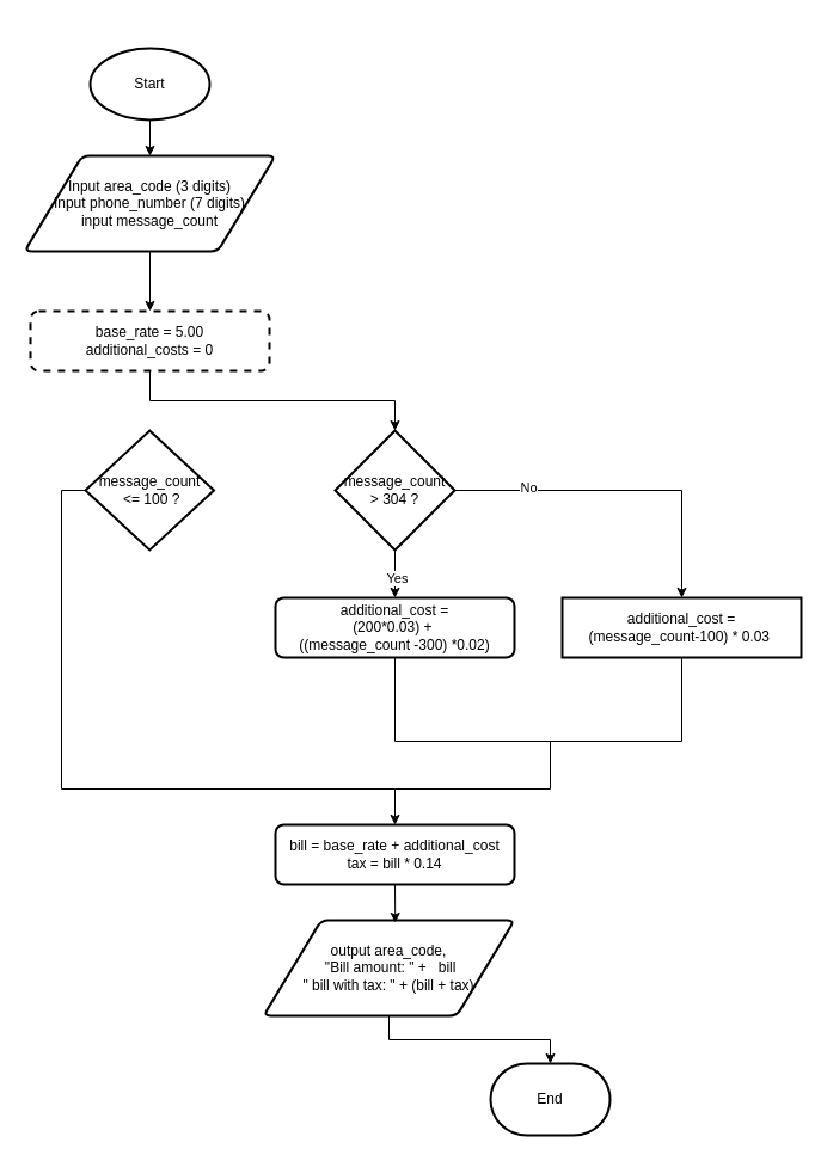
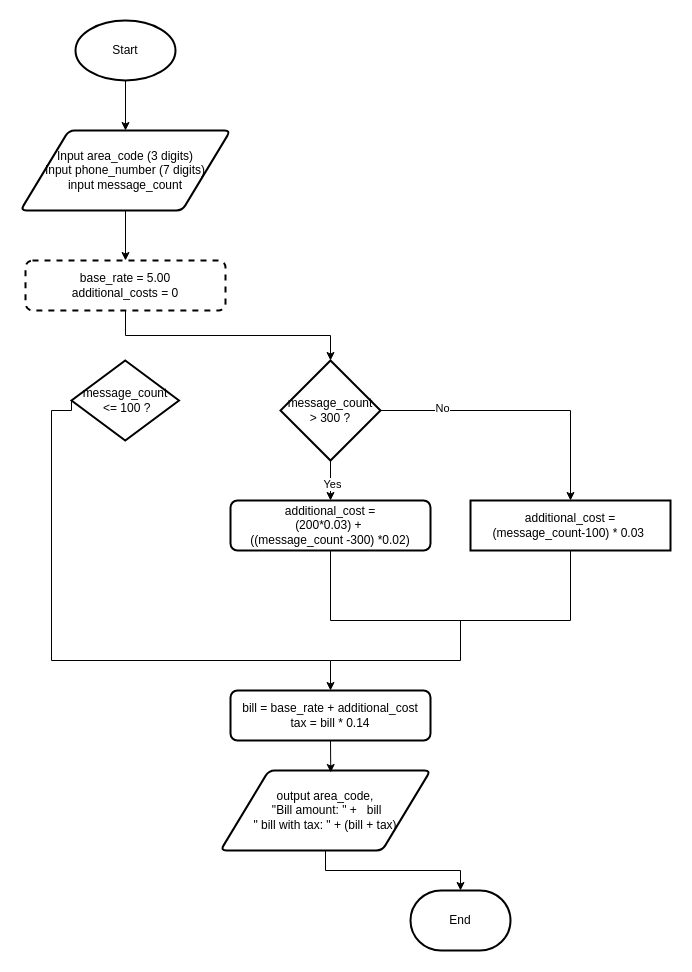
  <mxCell id="0" />
  <mxCell id="1" parent="0" />
  <mxCell id="2" style="edgeStyle=orthogonalEdgeStyle;rounded=0;orthogonalLoop=1;jettySize=auto;html=1;exitX=0.5;exitY=1;exitDx=0;exitDy=0;exitPerimeter=0;entryX=0.5;entryY=0;entryDx=0;entryDy=0;" edge="1" parent="1" source="3" target="5"><mxGeometry relative="1" as="geometry" /></mxCell>
- <mxCell id="3" value="Start" style="strokeWidth=2;html=1;shape=mxgraph.flowchart.start_1;whiteSpace=wrap;" vertex="1" parent="1"><mxGeometry x="75" y="40" width="100" height="60" as="geometry" /></mxCell>
+ <mxCell id="3" value="Start" style="strokeWidth=2;html=1;shape=mxgraph.flowchart.start_1;whiteSpace=wrap;" vertex="1" parent="1"><mxGeometry x="75" y="20" width="100" height="60" as="geometry" /></mxCell>
  <mxCell id="4" style="edgeStyle=orthogonalEdgeStyle;rounded=0;orthogonalLoop=1;jettySize=auto;html=1;exitX=0.5;exitY=1;exitDx=0;exitDy=0;entryX=0.5;entryY=0;entryDx=0;entryDy=0;" edge="1" parent="1" source="5" target="6"><mxGeometry relative="1" as="geometry" /></mxCell>
  <mxCell id="5" value="Input area_code (3 digits)&lt;div&gt;Input phone_number (7 digits)&lt;/div&gt;&lt;div&gt;input message_count&lt;/div&gt;" style="shape=parallelogram;html=1;strokeWidth=2;perimeter=parallelogramPerimeter;whiteSpace=wrap;rounded=1;arcSize=12;size=0.23;" vertex="1" parent="1"><mxGeometry x="20" y="130" width="210" height="80" as="geometry" /></mxCell>
  <mxCell id="6" value="base_rate = 5.00&lt;div&gt;additional_costs = 0&lt;/div&gt;" style="rounded=1;whiteSpace=wrap;html=1;absoluteArcSize=1;arcSize=14;strokeWidth=2;dashed=1;" vertex="1" parent="1"><mxGeometry x="25" y="260" width="200" height="50" as="geometry" /></mxCell>
  <mxCell id="7" value="End" style="strokeWidth=2;html=1;shape=mxgraph.flowchart.terminator;whiteSpace=wrap;" vertex="1" parent="1"><mxGeometry x="410" y="890" width="100" height="60" as="geometry" /></mxCell>
  <mxCell id="8" style="edgeStyle=orthogonalEdgeStyle;rounded=0;orthogonalLoop=1;jettySize=auto;html=1;exitX=0;exitY=0.5;exitDx=0;exitDy=0;exitPerimeter=0;entryX=0.5;entryY=0;entryDx=0;entryDy=0;" edge="1" parent="1" source="9" target="12"><mxGeometry relative="1" as="geometry"><Array as="points"><mxPoint x="51" y="410" /><mxPoint x="51" y="660" /><mxPoint x="330" y="660" /></Array></mxGeometry></mxCell>
- <mxCell id="9" value="message_count&lt;div&gt;&amp;nbsp;&amp;lt;=&amp;nbsp;&lt;span style=&quot;background-color: transparent; color: light-dark(rgb(0, 0, 0), rgb(255, 255, 255));&quot;&gt;100 ?&lt;/span&gt;&lt;/div&gt;" style="strokeWidth=2;html=1;shape=mxgraph.flowchart.decision;whiteSpace=wrap;" vertex="1" parent="1"><mxGeometry x="71" y="360" width="107.5" height="100" as="geometry" /></mxCell>
+ <mxCell id="9" value="message_count&lt;div&gt;&amp;nbsp;&amp;lt;=&amp;nbsp;&lt;span style=&quot;background-color: transparent; color: light-dark(rgb(0, 0, 0), rgb(255, 255, 255));&quot;&gt;100 ?&lt;/span&gt;&lt;/div&gt;" style="strokeWidth=2;html=1;shape=mxgraph.flowchart.decision;whiteSpace=wrap;" vertex="1" parent="1"><mxGeometry x="71" y="360" width="107.5" height="80" as="geometry" /></mxCell>
  <mxCell id="10" style="edgeStyle=orthogonalEdgeStyle;rounded=0;orthogonalLoop=1;jettySize=auto;html=1;" edge="1" parent="1" source="11" target="7"><mxGeometry relative="1" as="geometry" /></mxCell>
  <mxCell id="11" value="output area_code,&lt;div&gt;&amp;nbsp;&quot;Bill amount: &quot; +&amp;nbsp;&lt;span style=&quot;background-color: transparent; color: light-dark(rgb(0, 0, 0), rgb(255, 255, 255));&quot;&gt;&amp;nbsp; bill&lt;/span&gt;&lt;div&gt;&lt;div&gt;&quot; bill with tax: &quot; + (bill + tax)&lt;/div&gt;&lt;/div&gt;&lt;/div&gt;" style="shape=parallelogram;html=1;strokeWidth=2;perimeter=parallelogramPerimeter;whiteSpace=wrap;rounded=1;arcSize=12;size=0.23;" vertex="1" parent="1"><mxGeometry x="220" y="770" width="210" height="80" as="geometry" /></mxCell>
  <mxCell id="12" value="bill = base_rate + additional_cost&lt;div&gt;tax = bill * 0.14&lt;/div&gt;" style="rounded=1;whiteSpace=wrap;html=1;absoluteArcSize=1;arcSize=14;strokeWidth=2;" vertex="1" parent="1"><mxGeometry x="230" y="690" width="200" height="50" as="geometry" /></mxCell>
  <mxCell id="13" style="edgeStyle=orthogonalEdgeStyle;rounded=0;orthogonalLoop=1;jettySize=auto;html=1;exitX=0.5;exitY=1;exitDx=0;exitDy=0;" edge="1" parent="1" source="6" target="18"><mxGeometry relative="1" as="geometry" /></mxCell>
  <mxCell id="14" style="edgeStyle=orthogonalEdgeStyle;rounded=0;orthogonalLoop=1;jettySize=auto;html=1;exitX=0.5;exitY=1;exitDx=0;exitDy=0;exitPerimeter=0;entryX=0.5;entryY=0;entryDx=0;entryDy=0;" edge="1" parent="1" source="18" target="19"><mxGeometry relative="1" as="geometry" /></mxCell>
  <mxCell id="15" value="Yes" style="edgeLabel;html=1;align=center;verticalAlign=middle;resizable=0;points=[];" vertex="1" connectable="0" parent="14"><mxGeometry x="0.134" y="1" relative="1" as="geometry"><mxPoint as="offset" /></mxGeometry></mxCell>
  <mxCell id="16" style="edgeStyle=orthogonalEdgeStyle;rounded=0;orthogonalLoop=1;jettySize=auto;html=1;exitX=1;exitY=0.5;exitDx=0;exitDy=0;exitPerimeter=0;" edge="1" parent="1" source="18" target="20"><mxGeometry relative="1" as="geometry" /></mxCell>
  <mxCell id="17" value="No" style="edgeLabel;html=1;align=center;verticalAlign=middle;resizable=0;points=[];" vertex="1" connectable="0" parent="16"><mxGeometry x="-0.562" y="3" relative="1" as="geometry"><mxPoint as="offset" /></mxGeometry></mxCell>
- <mxCell id="18" value="message_count&lt;div&gt;&amp;gt; 304 ?&lt;/div&gt;" style="strokeWidth=2;html=1;shape=mxgraph.flowchart.decision;whiteSpace=wrap;" vertex="1" parent="1"><mxGeometry x="280" y="360" width="100" height="100" as="geometry" /></mxCell>
+ <mxCell id="18" value="message_count&lt;div&gt;&amp;gt; 300 ?&lt;/div&gt;" style="strokeWidth=2;html=1;shape=mxgraph.flowchart.decision;whiteSpace=wrap;" vertex="1" parent="1"><mxGeometry x="280" y="360" width="100" height="100" as="geometry" /></mxCell>
  <mxCell id="19" value="additional_cost =&lt;div&gt;(200*0.03) +&amp;nbsp;&lt;/div&gt;&lt;div&gt;((message_count -300) *0.02)&lt;/div&gt;" style="rounded=1;whiteSpace=wrap;html=1;absoluteArcSize=1;arcSize=14;strokeWidth=2;" vertex="1" parent="1"><mxGeometry x="230" y="500" width="200" height="50" as="geometry" /></mxCell>
  <mxCell id="20" value="additional_cost =&lt;div&gt;(message_count-100) * 0.03&amp;nbsp;&lt;/div&gt;" style="whiteSpace=wrap;html=1;absoluteArcSize=1;arcSize=14;strokeWidth=2;rounded=0;" vertex="1" parent="1"><mxGeometry x="470" y="500" width="200" height="50" as="geometry" /></mxCell>
  <mxCell id="21" style="edgeStyle=orthogonalEdgeStyle;rounded=0;orthogonalLoop=1;jettySize=auto;html=1;exitX=0.5;exitY=1;exitDx=0;exitDy=0;entryX=0.525;entryY=0.025;entryDx=0;entryDy=0;entryPerimeter=0;" edge="1" parent="1" source="12" target="11"><mxGeometry relative="1" as="geometry" /></mxCell>
  <mxCell id="22" value="" style="endArrow=none;html=1;rounded=0;exitX=0.5;exitY=1;exitDx=0;exitDy=0;entryX=0.5;entryY=1;entryDx=0;entryDy=0;" edge="1" parent="1" source="19" target="20"><mxGeometry width="50" height="50" relative="1" as="geometry"><mxPoint x="320" y="620" as="sourcePoint" /><mxPoint x="370" y="570" as="targetPoint" /><Array as="points"><mxPoint x="330" y="620" /><mxPoint x="570" y="620" /></Array></mxGeometry></mxCell>
  <mxCell id="23" value="" style="endArrow=none;html=1;rounded=0;" edge="1" parent="1"><mxGeometry width="50" height="50" relative="1" as="geometry"><mxPoint x="330" y="660" as="sourcePoint" /><mxPoint x="460" y="620" as="targetPoint" /><Array as="points"><mxPoint x="460" y="660" /></Array></mxGeometry></mxCell>
